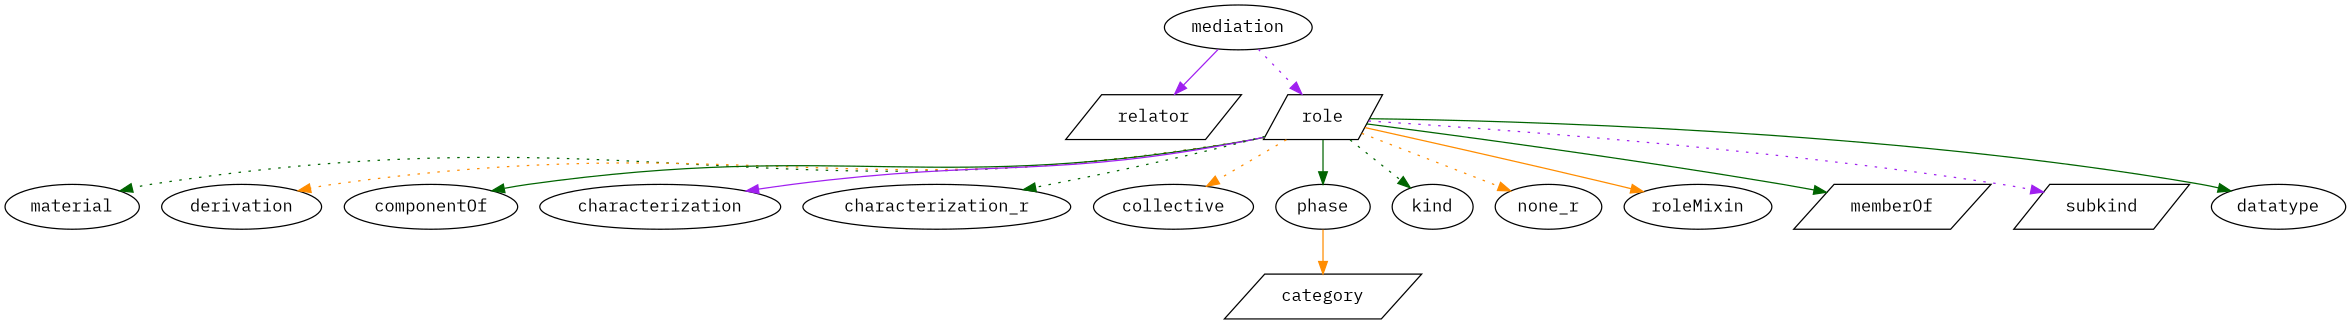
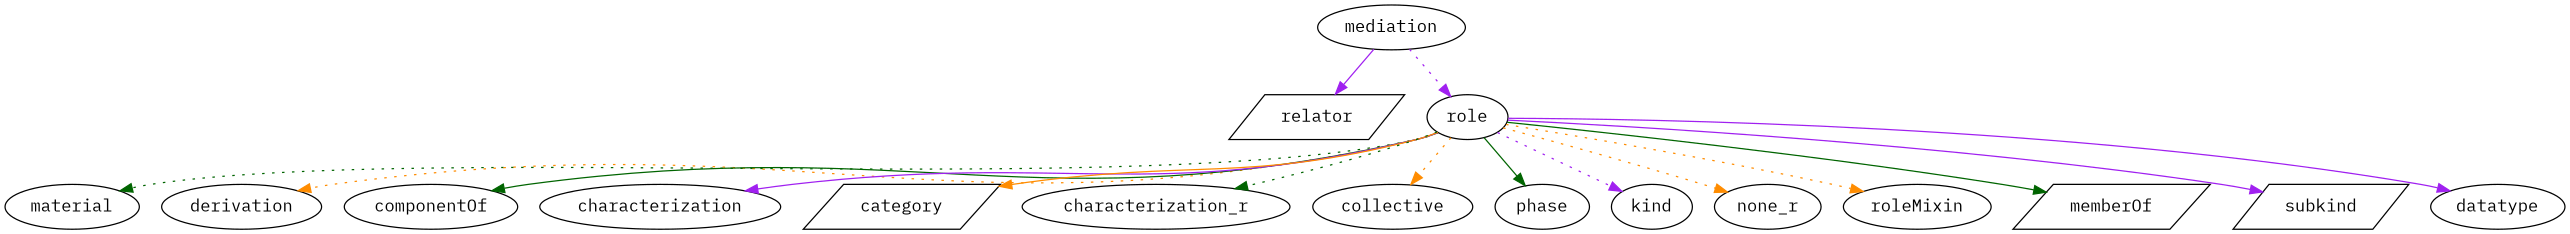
  strict digraph {
    fontname="IBM Plex Mono"
    node [fontname="IBM Plex Mono" shape=ellipse]
    edge [color=darkgreen fontname="IBM Plex Mono" style=dotted]
    relator [shape=parallelogram]
    mediation
-   role [shape=parallelogram]
+   role
    material
    derivation
    componentOf
    characterization
    category [shape=parallelogram]
    n9 [label=characterization_r]
    collective
    phase
    kind
    none_r
    roleMixin
    memberOf [shape=parallelogram]
    subkind [shape=parallelogram]
    datatype
    mediation -> relator [color=purple style=solid]
    mediation -> role [color=purple]
    role -> material
    role -> derivation [color=darkorange]
    role -> componentOf [style=solid]
    role -> characterization [color=purple style=solid]
-   phase -> category [color=darkorange style=solid]
+   role -> category [color=darkorange style=solid]
    role -> n9
    role -> collective [color=darkorange]
    role -> phase [style=solid]
-   role -> kind
+   role -> kind [color=purple]
    role -> none_r [color=darkorange]
-   role -> roleMixin [color=darkorange style=solid]
+   role -> roleMixin [color=darkorange]
    role -> memberOf [style=solid]
-   role -> subkind [color=purple]
-   role -> datatype [style=solid]
+   role -> subkind [color=purple style=solid]
+   role -> datatype [color=purple style=solid]
  }
